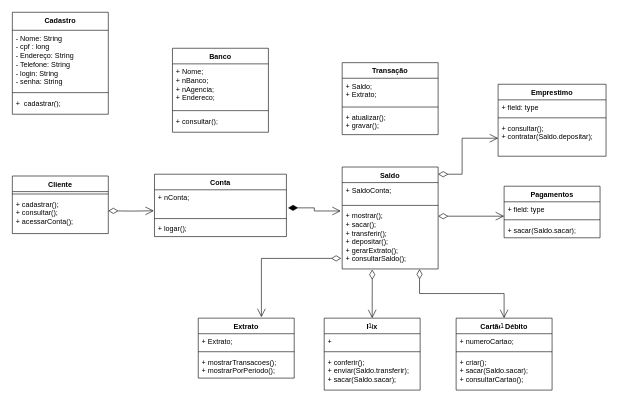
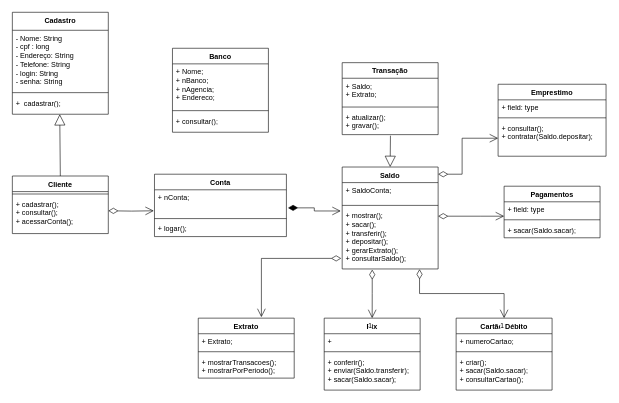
  <mxCell id="0" />
  <mxCell id="1" parent="0" />
  <mxCell id="2" value="Cadastro" style="swimlane;fontStyle=1;align=center;verticalAlign=top;childLayout=stackLayout;horizontal=1;startSize=30;horizontalStack=0;resizeParent=1;resizeParentMax=0;resizeLast=0;collapsible=1;marginBottom=0;whiteSpace=wrap;html=1;" parent="1" vertex="1"><mxGeometry x="20" y="20" width="160" height="170" as="geometry" /></mxCell>
  <mxCell id="3" value="- Nome: String&lt;br&gt;- cpf : long&lt;br&gt;- Endereço: String&lt;br&gt;- Telefone: String&lt;br&gt;- login: String&lt;br&gt;- senha: String" style="text;strokeColor=none;fillColor=none;align=left;verticalAlign=top;spacingLeft=4;spacingRight=4;overflow=hidden;rotatable=0;points=[[0,0.5],[1,0.5]];portConstraint=eastwest;whiteSpace=wrap;html=1;" parent="2" vertex="1"><mxGeometry y="30" width="160" height="100" as="geometry" /></mxCell>
  <mxCell id="4" value="" style="line;strokeWidth=1;fillColor=none;align=left;verticalAlign=middle;spacingTop=-1;spacingLeft=3;spacingRight=3;rotatable=0;labelPosition=right;points=[];portConstraint=eastwest;strokeColor=inherit;" parent="2" vertex="1"><mxGeometry y="130" width="160" height="8" as="geometry" /></mxCell>
  <mxCell id="5" value="+&amp;nbsp; cadastrar();" style="text;strokeColor=none;fillColor=none;align=left;verticalAlign=top;spacingLeft=4;spacingRight=4;overflow=hidden;rotatable=0;points=[[0,0.5],[1,0.5]];portConstraint=eastwest;whiteSpace=wrap;html=1;" parent="2" vertex="1"><mxGeometry y="138" width="160" height="32" as="geometry" /></mxCell>
  <mxCell id="6" value="Cliente" style="swimlane;fontStyle=1;align=center;verticalAlign=top;childLayout=stackLayout;horizontal=1;startSize=26;horizontalStack=0;resizeParent=1;resizeParentMax=0;resizeLast=0;collapsible=1;marginBottom=0;whiteSpace=wrap;html=1;" parent="1" vertex="1"><mxGeometry x="20" y="293" width="160" height="96" as="geometry" /></mxCell>
  <mxCell id="7" value="" style="line;strokeWidth=1;fillColor=none;align=left;verticalAlign=middle;spacingTop=-1;spacingLeft=3;spacingRight=3;rotatable=0;labelPosition=right;points=[];portConstraint=eastwest;strokeColor=inherit;" parent="6" vertex="1"><mxGeometry y="26" width="160" height="8" as="geometry" /></mxCell>
  <mxCell id="8" value="+ cadastrar();&lt;br&gt;+ consultar();&lt;br&gt;+ acessarConta();" style="text;strokeColor=none;fillColor=none;align=left;verticalAlign=top;spacingLeft=4;spacingRight=4;overflow=hidden;rotatable=0;points=[[0,0.5],[1,0.5]];portConstraint=eastwest;whiteSpace=wrap;html=1;" parent="6" vertex="1"><mxGeometry y="34" width="160" height="62" as="geometry" /></mxCell>
  <mxCell id="9" value="Banco" style="swimlane;fontStyle=1;align=center;verticalAlign=top;childLayout=stackLayout;horizontal=1;startSize=26;horizontalStack=0;resizeParent=1;resizeParentMax=0;resizeLast=0;collapsible=1;marginBottom=0;whiteSpace=wrap;html=1;" parent="1" vertex="1"><mxGeometry x="287" y="80" width="160" height="140" as="geometry" /></mxCell>
  <mxCell id="10" value="+ Nome;&lt;br&gt;+ nBanco;&lt;br&gt;+ nAgencia;&lt;br&gt;+ Endereco;" style="text;strokeColor=none;fillColor=none;align=left;verticalAlign=top;spacingLeft=4;spacingRight=4;overflow=hidden;rotatable=0;points=[[0,0.5],[1,0.5]];portConstraint=eastwest;whiteSpace=wrap;html=1;" parent="9" vertex="1"><mxGeometry y="26" width="160" height="74" as="geometry" /></mxCell>
  <mxCell id="11" value="" style="line;strokeWidth=1;fillColor=none;align=left;verticalAlign=middle;spacingTop=-1;spacingLeft=3;spacingRight=3;rotatable=0;labelPosition=right;points=[];portConstraint=eastwest;strokeColor=inherit;" parent="9" vertex="1"><mxGeometry y="100" width="160" height="8" as="geometry" /></mxCell>
  <mxCell id="12" value="+ consultar();" style="text;strokeColor=none;fillColor=none;align=left;verticalAlign=top;spacingLeft=4;spacingRight=4;overflow=hidden;rotatable=0;points=[[0,0.5],[1,0.5]];portConstraint=eastwest;whiteSpace=wrap;html=1;" parent="9" vertex="1"><mxGeometry y="108" width="160" height="32" as="geometry" /></mxCell>
  <mxCell id="13" value="Conta" style="swimlane;fontStyle=1;align=center;verticalAlign=top;childLayout=stackLayout;horizontal=1;startSize=26;horizontalStack=0;resizeParent=1;resizeParentMax=0;resizeLast=0;collapsible=1;marginBottom=0;whiteSpace=wrap;html=1;" parent="1" vertex="1"><mxGeometry x="257" y="290" width="220" height="104" as="geometry" /></mxCell>
  <mxCell id="14" value="+ nConta;" style="text;strokeColor=none;fillColor=none;align=left;verticalAlign=top;spacingLeft=4;spacingRight=4;overflow=hidden;rotatable=0;points=[[0,0.5],[1,0.5]];portConstraint=eastwest;whiteSpace=wrap;html=1;" parent="13" vertex="1"><mxGeometry y="26" width="220" height="44" as="geometry" /></mxCell>
  <mxCell id="15" value="" style="line;strokeWidth=1;fillColor=none;align=left;verticalAlign=middle;spacingTop=-1;spacingLeft=3;spacingRight=3;rotatable=0;labelPosition=right;points=[];portConstraint=eastwest;strokeColor=inherit;" parent="13" vertex="1"><mxGeometry y="70" width="220" height="8" as="geometry" /></mxCell>
  <mxCell id="16" value="+ logar();" style="text;strokeColor=none;fillColor=none;align=left;verticalAlign=top;spacingLeft=4;spacingRight=4;overflow=hidden;rotatable=0;points=[[0,0.5],[1,0.5]];portConstraint=eastwest;whiteSpace=wrap;html=1;" parent="13" vertex="1"><mxGeometry y="78" width="220" height="26" as="geometry" /></mxCell>
  <mxCell id="17" value="Transação" style="swimlane;fontStyle=1;align=center;verticalAlign=top;childLayout=stackLayout;horizontal=1;startSize=26;horizontalStack=0;resizeParent=1;resizeParentMax=0;resizeLast=0;collapsible=1;marginBottom=0;whiteSpace=wrap;html=1;" parent="1" vertex="1"><mxGeometry x="570" y="104" width="160" height="120" as="geometry" /></mxCell>
  <mxCell id="18" value="+ Saldo;&lt;br&gt;+ Extrato;" style="text;strokeColor=none;fillColor=none;align=left;verticalAlign=top;spacingLeft=4;spacingRight=4;overflow=hidden;rotatable=0;points=[[0,0.5],[1,0.5]];portConstraint=eastwest;whiteSpace=wrap;html=1;" parent="17" vertex="1"><mxGeometry y="26" width="160" height="44" as="geometry" /></mxCell>
  <mxCell id="19" value="" style="line;strokeWidth=1;fillColor=none;align=left;verticalAlign=middle;spacingTop=-1;spacingLeft=3;spacingRight=3;rotatable=0;labelPosition=right;points=[];portConstraint=eastwest;strokeColor=inherit;" parent="17" vertex="1"><mxGeometry y="70" width="160" height="8" as="geometry" /></mxCell>
  <mxCell id="20" value="+ atualizar();&lt;br&gt;+ gravar();" style="text;strokeColor=none;fillColor=none;align=left;verticalAlign=top;spacingLeft=4;spacingRight=4;overflow=hidden;rotatable=0;points=[[0,0.5],[1,0.5]];portConstraint=eastwest;whiteSpace=wrap;html=1;" parent="17" vertex="1"><mxGeometry y="78" width="160" height="42" as="geometry" /></mxCell>
  <mxCell id="21" value="Saldo" style="swimlane;fontStyle=1;align=center;verticalAlign=top;childLayout=stackLayout;horizontal=1;startSize=26;horizontalStack=0;resizeParent=1;resizeParentMax=0;resizeLast=0;collapsible=1;marginBottom=0;whiteSpace=wrap;html=1;" parent="1" vertex="1"><mxGeometry x="570" y="278" width="160" height="170" as="geometry" /></mxCell>
  <mxCell id="22" value="+ SaldoConta;" style="text;strokeColor=none;fillColor=none;align=left;verticalAlign=top;spacingLeft=4;spacingRight=4;overflow=hidden;rotatable=0;points=[[0,0.5],[1,0.5]];portConstraint=eastwest;whiteSpace=wrap;html=1;" parent="21" vertex="1"><mxGeometry y="26" width="160" height="34" as="geometry" /></mxCell>
  <mxCell id="23" value="" style="line;strokeWidth=1;fillColor=none;align=left;verticalAlign=middle;spacingTop=-1;spacingLeft=3;spacingRight=3;rotatable=0;labelPosition=right;points=[];portConstraint=eastwest;strokeColor=inherit;" parent="21" vertex="1"><mxGeometry y="60" width="160" height="8" as="geometry" /></mxCell>
  <mxCell id="24" value="+ mostrar();&lt;br&gt;+ sacar();&lt;br&gt;+ transferir();&lt;br&gt;+ depositar();&lt;br&gt;+ gerarExtrato();&lt;br&gt;+ consultarSaldo();" style="text;strokeColor=none;fillColor=none;align=left;verticalAlign=top;spacingLeft=4;spacingRight=4;overflow=hidden;rotatable=0;points=[[0,0.5],[1,0.5]];portConstraint=eastwest;whiteSpace=wrap;html=1;" parent="21" vertex="1"><mxGeometry y="68" width="160" height="102" as="geometry" /></mxCell>
  <mxCell id="25" value="Extrato" style="swimlane;fontStyle=1;align=center;verticalAlign=top;childLayout=stackLayout;horizontal=1;startSize=26;horizontalStack=0;resizeParent=1;resizeParentMax=0;resizeLast=0;collapsible=1;marginBottom=0;whiteSpace=wrap;html=1;" parent="1" vertex="1"><mxGeometry x="330" y="530" width="160" height="100" as="geometry" /></mxCell>
  <mxCell id="26" value="+ Extrato;" style="text;strokeColor=none;fillColor=none;align=left;verticalAlign=top;spacingLeft=4;spacingRight=4;overflow=hidden;rotatable=0;points=[[0,0.5],[1,0.5]];portConstraint=eastwest;whiteSpace=wrap;html=1;" parent="25" vertex="1"><mxGeometry y="26" width="160" height="26" as="geometry" /></mxCell>
  <mxCell id="27" value="" style="line;strokeWidth=1;fillColor=none;align=left;verticalAlign=middle;spacingTop=-1;spacingLeft=3;spacingRight=3;rotatable=0;labelPosition=right;points=[];portConstraint=eastwest;strokeColor=inherit;" parent="25" vertex="1"><mxGeometry y="52" width="160" height="8" as="geometry" /></mxCell>
  <mxCell id="28" value="+ mostrarTransacoes();&lt;br&gt;+ mostrarPorPeriodo();" style="text;strokeColor=none;fillColor=none;align=left;verticalAlign=top;spacingLeft=4;spacingRight=4;overflow=hidden;rotatable=0;points=[[0,0.5],[1,0.5]];portConstraint=eastwest;whiteSpace=wrap;html=1;" parent="25" vertex="1"><mxGeometry y="60" width="160" height="40" as="geometry" /></mxCell>
  <mxCell id="29" value="Pix" style="swimlane;fontStyle=1;align=center;verticalAlign=top;childLayout=stackLayout;horizontal=1;startSize=26;horizontalStack=0;resizeParent=1;resizeParentMax=0;resizeLast=0;collapsible=1;marginBottom=0;whiteSpace=wrap;html=1;" parent="1" vertex="1"><mxGeometry x="540" y="530" width="160" height="120" as="geometry" /></mxCell>
  <mxCell id="30" value="+&amp;nbsp;" style="text;strokeColor=none;fillColor=none;align=left;verticalAlign=top;spacingLeft=4;spacingRight=4;overflow=hidden;rotatable=0;points=[[0,0.5],[1,0.5]];portConstraint=eastwest;whiteSpace=wrap;html=1;" parent="29" vertex="1"><mxGeometry y="26" width="160" height="26" as="geometry" /></mxCell>
  <mxCell id="31" value="" style="line;strokeWidth=1;fillColor=none;align=left;verticalAlign=middle;spacingTop=-1;spacingLeft=3;spacingRight=3;rotatable=0;labelPosition=right;points=[];portConstraint=eastwest;strokeColor=inherit;" parent="29" vertex="1"><mxGeometry y="52" width="160" height="8" as="geometry" /></mxCell>
  <mxCell id="32" value="+ conferir();&lt;br&gt;+ enviar(Saldo.transferir);&lt;br&gt;+ sacar(Saldo.sacar);" style="text;strokeColor=none;fillColor=none;align=left;verticalAlign=top;spacingLeft=4;spacingRight=4;overflow=hidden;rotatable=0;points=[[0,0.5],[1,0.5]];portConstraint=eastwest;whiteSpace=wrap;html=1;" parent="29" vertex="1"><mxGeometry y="60" width="160" height="60" as="geometry" /></mxCell>
  <mxCell id="33" value="Emprestimo" style="swimlane;fontStyle=1;align=center;verticalAlign=top;childLayout=stackLayout;horizontal=1;startSize=26;horizontalStack=0;resizeParent=1;resizeParentMax=0;resizeLast=0;collapsible=1;marginBottom=0;whiteSpace=wrap;html=1;" parent="1" vertex="1"><mxGeometry x="830" y="140" width="180" height="120" as="geometry" /></mxCell>
  <mxCell id="34" value="+ field: type" style="text;strokeColor=none;fillColor=none;align=left;verticalAlign=top;spacingLeft=4;spacingRight=4;overflow=hidden;rotatable=0;points=[[0,0.5],[1,0.5]];portConstraint=eastwest;whiteSpace=wrap;html=1;" parent="33" vertex="1"><mxGeometry y="26" width="180" height="26" as="geometry" /></mxCell>
  <mxCell id="35" value="" style="line;strokeWidth=1;fillColor=none;align=left;verticalAlign=middle;spacingTop=-1;spacingLeft=3;spacingRight=3;rotatable=0;labelPosition=right;points=[];portConstraint=eastwest;strokeColor=inherit;" parent="33" vertex="1"><mxGeometry y="52" width="180" height="8" as="geometry" /></mxCell>
  <mxCell id="36" value="+ consultar();&lt;br&gt;+ contratar(Saldo.depositar);" style="text;strokeColor=none;fillColor=none;align=left;verticalAlign=top;spacingLeft=4;spacingRight=4;overflow=hidden;rotatable=0;points=[[0,0.5],[1,0.5]];portConstraint=eastwest;whiteSpace=wrap;html=1;" parent="33" vertex="1"><mxGeometry y="60" width="180" height="60" as="geometry" /></mxCell>
  <mxCell id="37" value="Cartão Débito" style="swimlane;fontStyle=1;align=center;verticalAlign=top;childLayout=stackLayout;horizontal=1;startSize=26;horizontalStack=0;resizeParent=1;resizeParentMax=0;resizeLast=0;collapsible=1;marginBottom=0;whiteSpace=wrap;html=1;" parent="1" vertex="1"><mxGeometry x="760" y="530" width="160" height="120" as="geometry" /></mxCell>
  <mxCell id="38" value="+ numeroCartao;" style="text;strokeColor=none;fillColor=none;align=left;verticalAlign=top;spacingLeft=4;spacingRight=4;overflow=hidden;rotatable=0;points=[[0,0.5],[1,0.5]];portConstraint=eastwest;whiteSpace=wrap;html=1;" parent="37" vertex="1"><mxGeometry y="26" width="160" height="26" as="geometry" /></mxCell>
  <mxCell id="39" value="" style="line;strokeWidth=1;fillColor=none;align=left;verticalAlign=middle;spacingTop=-1;spacingLeft=3;spacingRight=3;rotatable=0;labelPosition=right;points=[];portConstraint=eastwest;strokeColor=inherit;" parent="37" vertex="1"><mxGeometry y="52" width="160" height="8" as="geometry" /></mxCell>
  <mxCell id="40" value="+ criar();&lt;br&gt;+ sacar(Saldo.sacar);&lt;br&gt;+ consultarCartao();" style="text;strokeColor=none;fillColor=none;align=left;verticalAlign=top;spacingLeft=4;spacingRight=4;overflow=hidden;rotatable=0;points=[[0,0.5],[1,0.5]];portConstraint=eastwest;whiteSpace=wrap;html=1;" parent="37" vertex="1"><mxGeometry y="60" width="160" height="60" as="geometry" /></mxCell>
  <mxCell id="41" value="Pagamentos" style="swimlane;fontStyle=1;align=center;verticalAlign=top;childLayout=stackLayout;horizontal=1;startSize=26;horizontalStack=0;resizeParent=1;resizeParentMax=0;resizeLast=0;collapsible=1;marginBottom=0;whiteSpace=wrap;html=1;" parent="1" vertex="1"><mxGeometry x="840" y="310" width="160" height="86" as="geometry" /></mxCell>
  <mxCell id="42" value="+ field: type" style="text;strokeColor=none;fillColor=none;align=left;verticalAlign=top;spacingLeft=4;spacingRight=4;overflow=hidden;rotatable=0;points=[[0,0.5],[1,0.5]];portConstraint=eastwest;whiteSpace=wrap;html=1;" parent="41" vertex="1"><mxGeometry y="26" width="160" height="26" as="geometry" /></mxCell>
  <mxCell id="43" value="" style="line;strokeWidth=1;fillColor=none;align=left;verticalAlign=middle;spacingTop=-1;spacingLeft=3;spacingRight=3;rotatable=0;labelPosition=right;points=[];portConstraint=eastwest;strokeColor=inherit;" parent="41" vertex="1"><mxGeometry y="52" width="160" height="8" as="geometry" /></mxCell>
  <mxCell id="44" value="+ sacar(Saldo.sacar);" style="text;strokeColor=none;fillColor=none;align=left;verticalAlign=top;spacingLeft=4;spacingRight=4;overflow=hidden;rotatable=0;points=[[0,0.5],[1,0.5]];portConstraint=eastwest;whiteSpace=wrap;html=1;" parent="41" vertex="1"><mxGeometry y="60" width="160" height="26" as="geometry" /></mxCell>
  <mxCell id="45" value="" style="endArrow=open;html=1;endSize=12;startArrow=diamondThin;startSize=14;startFill=0;edgeStyle=orthogonalEdgeStyle;rounded=0;entryX=-0.005;entryY=0.795;entryDx=0;entryDy=0;entryPerimeter=0;" parent="1" target="14" edge="1"><mxGeometry x="0.003" relative="1" as="geometry"><mxPoint x="180" y="351" as="sourcePoint" /><mxPoint x="340" y="351" as="targetPoint" /><mxPoint as="offset" /></mxGeometry></mxCell>
+ <mxCell id="46" value="" style="endArrow=block;endSize=16;endFill=0;html=1;rounded=0;entryX=0.5;entryY=0;entryDx=0;entryDy=0;exitX=0.503;exitY=1.043;exitDx=0;exitDy=0;exitPerimeter=0;" parent="1" source="20" target="21" edge="1"><mxGeometry width="160" relative="1" as="geometry"><mxPoint x="650" y="234" as="sourcePoint" /><mxPoint x="650.5" y="252" as="targetPoint" /></mxGeometry></mxCell>
  <mxCell id="47" value="" style="endArrow=open;html=1;endSize=12;startArrow=diamondThin;startSize=14;startFill=0;edgeStyle=orthogonalEdgeStyle;rounded=0;exitX=-0.01;exitY=0.827;exitDx=0;exitDy=0;exitPerimeter=0;entryX=0.658;entryY=-0.016;entryDx=0;entryDy=0;entryPerimeter=0;" parent="1" source="24" target="25" edge="1"><mxGeometry relative="1" as="geometry"><mxPoint x="430" y="450" as="sourcePoint" /><mxPoint x="590" y="450" as="targetPoint" /></mxGeometry></mxCell>
  <mxCell id="48" value="" style="endArrow=open;html=1;endSize=12;startArrow=diamondThin;startSize=14;startFill=0;edgeStyle=orthogonalEdgeStyle;rounded=0;exitX=0.313;exitY=1.01;exitDx=0;exitDy=0;exitPerimeter=0;" parent="1" source="24" target="29" edge="1"><mxGeometry relative="1" as="geometry"><mxPoint x="570" y="490" as="sourcePoint" /><mxPoint x="730" y="490" as="targetPoint" /></mxGeometry></mxCell>
  <mxCell id="49" value="1" style="edgeLabel;resizable=0;html=1;align=right;verticalAlign=top;" parent="48" connectable="0" vertex="1"><mxGeometry x="1" relative="1" as="geometry" /></mxCell>
  <mxCell id="50" value="" style="endArrow=open;html=1;endSize=12;startArrow=diamondThin;startSize=14;startFill=0;edgeStyle=orthogonalEdgeStyle;rounded=0;exitX=0.806;exitY=1.004;exitDx=0;exitDy=0;exitPerimeter=0;entryX=0.5;entryY=0;entryDx=0;entryDy=0;" parent="1" source="24" target="37" edge="1"><mxGeometry x="0.003" y="2" relative="1" as="geometry"><mxPoint x="670" y="470" as="sourcePoint" /><mxPoint x="830" y="470" as="targetPoint" /><mxPoint as="offset" /></mxGeometry></mxCell>
  <mxCell id="51" value="1" style="edgeLabel;resizable=0;html=1;align=right;verticalAlign=top;" parent="50" connectable="0" vertex="1"><mxGeometry x="1" relative="1" as="geometry" /></mxCell>
  <mxCell id="52" value="" style="endArrow=open;html=1;endSize=12;startArrow=diamondThin;startSize=14;startFill=0;edgeStyle=orthogonalEdgeStyle;rounded=0;" parent="1" edge="1"><mxGeometry relative="1" as="geometry"><mxPoint x="730" y="360" as="sourcePoint" /><mxPoint x="840" y="360" as="targetPoint" /><Array as="points"><mxPoint x="800" y="360" /><mxPoint x="800" y="360" /></Array></mxGeometry></mxCell>
  <mxCell id="53" value="" style="endArrow=open;html=1;endSize=12;startArrow=diamondThin;startSize=14;startFill=0;edgeStyle=orthogonalEdgeStyle;rounded=0;" parent="1" target="36" edge="1"><mxGeometry relative="1" as="geometry"><mxPoint x="730" y="290" as="sourcePoint" /><mxPoint x="890" y="290" as="targetPoint" /><Array as="points"><mxPoint x="770" y="290" /><mxPoint x="770" y="230" /></Array></mxGeometry></mxCell>
  <mxCell id="54" value="" style="endArrow=open;html=1;endSize=12;startArrow=diamondThin;startSize=14;startFill=1;edgeStyle=orthogonalEdgeStyle;align=left;verticalAlign=bottom;rounded=0;entryX=-0.015;entryY=0.052;entryDx=0;entryDy=0;entryPerimeter=0;exitX=1.012;exitY=0.685;exitDx=0;exitDy=0;exitPerimeter=0;" parent="1" source="14" target="24" edge="1"><mxGeometry x="-1" y="3" relative="1" as="geometry"><mxPoint x="480" y="374" as="sourcePoint" /><mxPoint x="635" y="374" as="targetPoint" /></mxGeometry></mxCell>
+ <mxCell id="55" value="" style="endArrow=block;endSize=16;endFill=0;html=1;rounded=0;exitX=0.5;exitY=0;exitDx=0;exitDy=0;entryX=0.494;entryY=1;entryDx=0;entryDy=0;entryPerimeter=0;" parent="1" source="6" target="5" edge="1"><mxGeometry width="160" relative="1" as="geometry"><mxPoint x="440" y="270" as="sourcePoint" /><mxPoint x="600" y="270" as="targetPoint" /></mxGeometry></mxCell>
